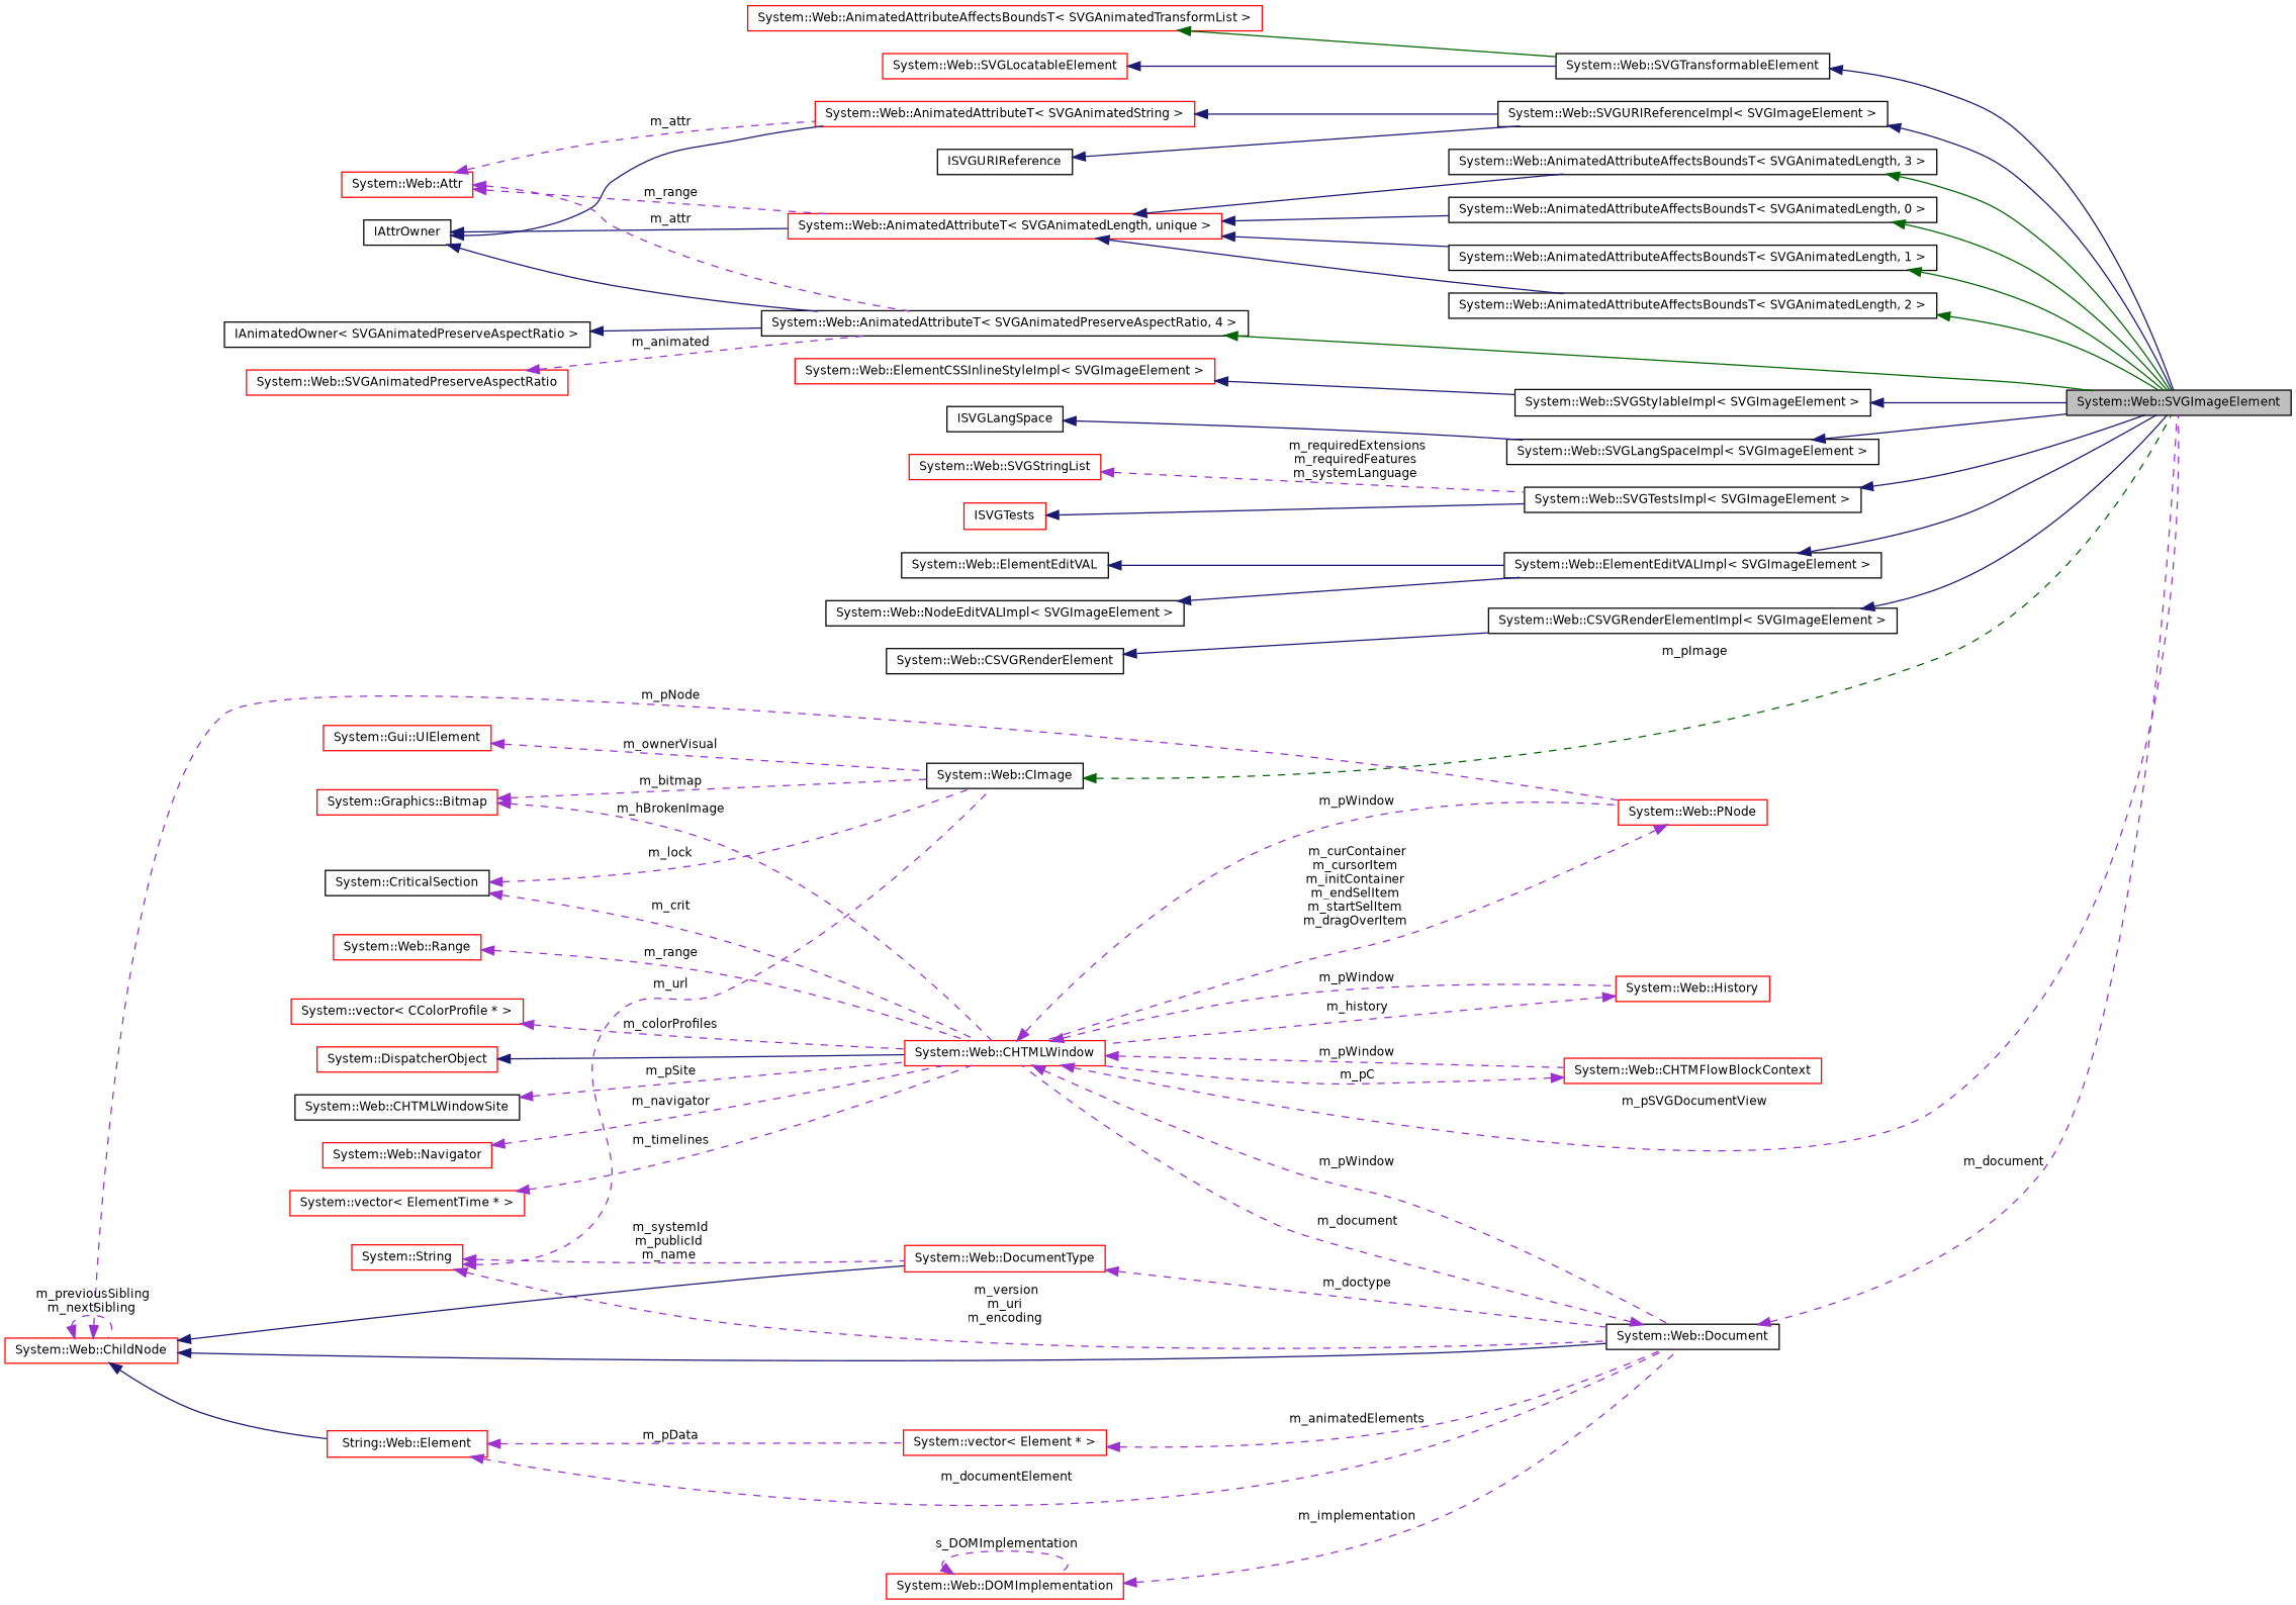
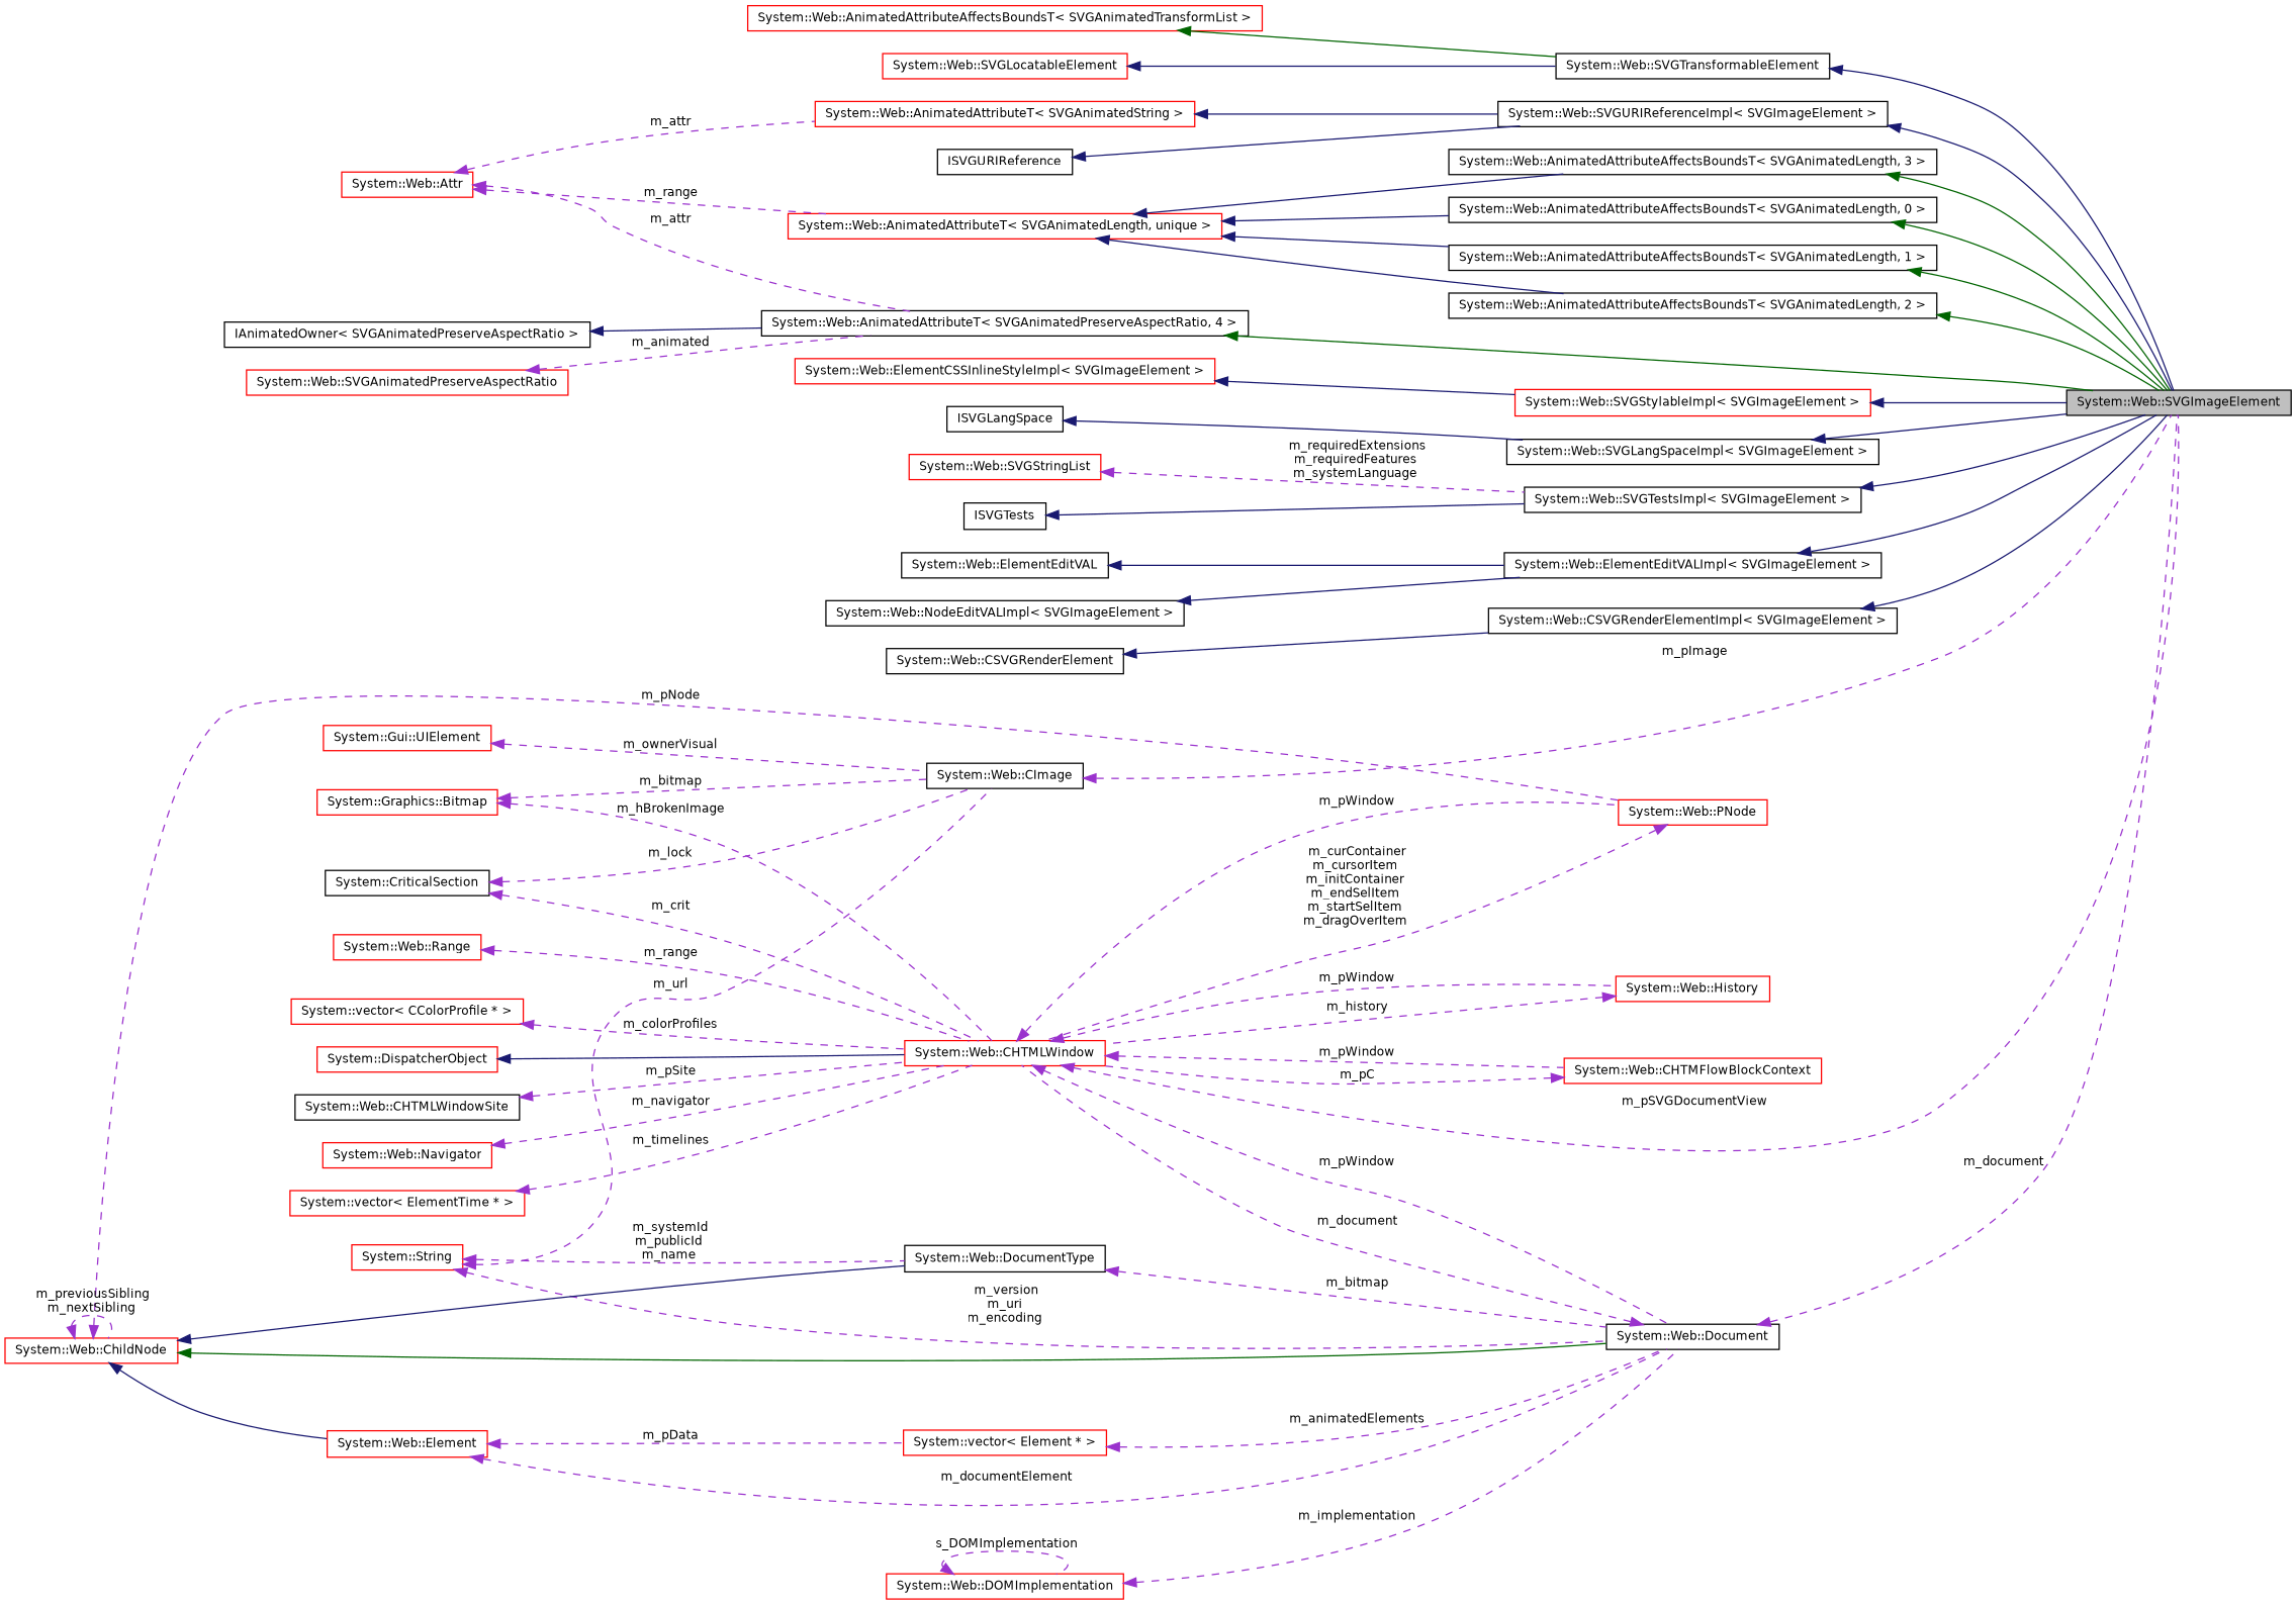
  digraph {
    rankdir=LR
    node [color=black fillcolor=white fontname=Helvetica fontsize=10 shape=record style=filled]
    edge [color=darkorchid3 dir=back fontname=Helvetica fontsize=10 labelfontname=Helvetica labelfontsize=10 style=dashed]
    n1 [fillcolor=grey75 fontcolor=black height=0.2 label="System::Web::SVGImageElement" width=0.4]
    n2 [height=0.2 label="System::Web::SVGTransformableElement" width=0.4]
    n3 [color=red height=0.2 label="System::Web::SVGLocatableElement" width=0.4]
    n4 [color=red height=0.2 label="System::Web::AnimatedAttributeAffectsBoundsT\< SVGAnimatedTransformList \>" width=0.4]
    n5 [height=0.2 label="System::Web::SVGURIReferenceImpl\< SVGImageElement \>" width=0.4]
    n6 [height=0.2 label=ISVGURIReference width=0.4]
    n7 [color=red height=0.2 label="System::Web::AnimatedAttributeT\< SVGAnimatedString \>" width=0.4]
-   n8 [height=0.2 label=IAttrOwner width=0.4]
    n9 [color=red height=0.2 label="System::Web::AnimatedAttributeT\< SVGAnimatedLength, unique \>" width=0.4]
    n10 [height=0.2 label="System::Web::AnimatedAttributeT\< SVGAnimatedPreserveAspectRatio, 4 \>" width=0.4]
    n11 [height=0.2 label="System::Web::AnimatedAttributeAffectsBoundsT\< SVGAnimatedLength, 0 \>" width=0.4]
    n12 [height=0.2 label="System::Web::AnimatedAttributeAffectsBoundsT\< SVGAnimatedLength, 1 \>" width=0.4]
    n13 [height=0.2 label="System::Web::AnimatedAttributeAffectsBoundsT\< SVGAnimatedLength, 2 \>" width=0.4]
    n14 [height=0.2 label="System::Web::AnimatedAttributeAffectsBoundsT\< SVGAnimatedLength, 3 \>" width=0.4]
    n15 [color=red height=0.2 label="System::Web::Attr" width=0.4]
-   n16 [height=0.2 label="System::Web::SVGStylableImpl\< SVGImageElement \>" width=0.4]
+   n16 [color=red height=0.2 label="System::Web::SVGStylableImpl\< SVGImageElement \>" width=0.4]
    n17 [color=red height=0.2 label="System::Web::ElementCSSInlineStyleImpl\< SVGImageElement \>" width=0.4]
    n18 [height=0.2 label="System::Web::SVGLangSpaceImpl\< SVGImageElement \>" width=0.4]
    n19 [height=0.2 label=ISVGLangSpace width=0.4]
    n20 [height=0.2 label="System::Web::SVGTestsImpl\< SVGImageElement \>" width=0.4]
-   n21 [color=red height=0.2 label=ISVGTests width=0.4]
+   n21 [height=0.2 label=ISVGTests width=0.4]
    n22 [color=red height=0.2 label="System::Web::SVGStringList" width=0.4]
    n23 [height=0.2 label="System::Web::ElementEditVALImpl\< SVGImageElement \>" width=0.4]
    n24 [height=0.2 label="System::Web::NodeEditVALImpl\< SVGImageElement \>" width=0.4]
    n25 [height=0.2 label="System::Web::ElementEditVAL" width=0.4]
    n26 [height=0.2 label="System::Web::CSVGRenderElementImpl\< SVGImageElement \>" width=0.4]
    n27 [height=0.2 label="System::Web::CSVGRenderElement" width=0.4]
    n28 [height=0.2 label="IAnimatedOwner\< SVGAnimatedPreserveAspectRatio \>" width=0.4]
    n29 [color=red height=0.2 label="System::Web::SVGAnimatedPreserveAspectRatio" width=0.4]
    n30 [height=0.2 label="System::Web::CImage" width=0.4]
    n31 [height=0.2 label="System::CriticalSection" width=0.4]
    n32 [color=red height=0.2 label="System::Web::CHTMLWindow" width=0.4]
    n33 [height=0.2 label="System::Web::Document" width=0.4]
    n34 [color=red height=0.2 label="System::Web::PNode" width=0.4]
    n35 [color=red height=0.2 label="System::Web::History" width=0.4]
    n36 [color=red height=0.2 label="System::Web::CHTMFlowBlockContext" width=0.4]
    n37 [color=red height=0.2 label="System::String" width=0.4]
-   n38 [color=red height=0.2 label="System::Web::DocumentType" width=0.4]
+   n38 [height=0.2 label="System::Web::DocumentType" width=0.4]
    n39 [color=red height=0.2 label="System::Graphics::Bitmap" width=0.4]
    n40 [color=red height=0.2 label="System::Web::ChildNode" width=0.4]
-   n41 [color=red height=0.2 label="String::Web::Element" width=0.4]
+   n41 [color=red height=0.2 label="System::Web::Element" width=0.4]
    n42 [color=red height=0.2 label="System::vector\< Element * \>" width=0.4]
    n43 [color=red height=0.2 label="System::Web::DOMImplementation" width=0.4]
    n44 [color=red height=0.2 label="System::DispatcherObject" width=0.4]
    n45 [height=0.2 label="System::Web::CHTMLWindowSite" width=0.4]
    n46 [color=red height=0.2 label="System::Web::Navigator" width=0.4]
    n47 [color=red height=0.2 label="System::Gui::UIElement" width=0.4]
    n48 [color=red height=0.2 label="System::vector\< ElementTime * \>" width=0.4]
    n49 [color=red height=0.2 label="System::Web::Range" width=0.4]
    n50 [color=red height=0.2 label="System::vector\< CColorProfile * \>" width=0.4]
    n2 -> n1 [color=midnightblue style=solid]
    n3 -> n2 [color=midnightblue style=solid]
    n4 -> n2 [color=darkgreen style=solid]
    n5 -> n1 [color=midnightblue style=solid]
    n6 -> n5 [color=midnightblue style=solid]
    n7 -> n5 [color=midnightblue style=solid]
-   n8 -> n7 [color=midnightblue style=solid]
-   n8 -> n9 [color=midnightblue style=solid]
-   n8 -> n10 [color=midnightblue style=solid]
    n9 -> n11 [color=midnightblue style=solid]
    n9 -> n12 [color=midnightblue style=solid]
    n9 -> n13 [color=midnightblue style=solid]
    n9 -> n14 [color=midnightblue style=solid]
    n10 -> n1 [color=darkgreen style=solid]
    n11 -> n1 [color=darkgreen style=solid]
    n12 -> n1 [color=darkgreen style=solid]
    n13 -> n1 [color=darkgreen style=solid]
    n14 -> n1 [color=darkgreen style=solid]
    n15 -> n7 [label=" m_attr"]
    n15 -> n9 [label=" m_range"]
    n15 -> n10 [label=" m_attr"]
    n16 -> n1 [color=midnightblue style=solid]
    n17 -> n16 [color=midnightblue style=solid]
    n18 -> n1 [color=midnightblue style=solid]
    n19 -> n18 [color=midnightblue style=solid]
    n20 -> n1 [color=midnightblue style=solid]
    n21 -> n20 [color=midnightblue style=solid]
    n22 -> n20 [label=" m_requiredExtensions\nm_requiredFeatures\nm_systemLanguage"]
    n23 -> n1 [color=midnightblue style=solid]
    n24 -> n23 [color=midnightblue style=solid]
    n25 -> n23 [color=midnightblue style=solid]
    n26 -> n1 [color=midnightblue style=solid]
    n27 -> n26 [color=midnightblue style=solid]
    n28 -> n10 [color=midnightblue style=solid]
    n29 -> n10 [label=" m_animated"]
-   n30 -> n1 [color=darkgreen label=" m_pImage"]
+   n30 -> n1 [label=" m_pImage"]
    n31 -> n30 [label=" m_lock"]
    n31 -> n32 [label=" m_crit"]
    n32 -> n1 [label=" m_pSVGDocumentView"]
    n32 -> n33 [label=" m_pWindow"]
    n32 -> n34 [label=" m_pWindow"]
    n32 -> n35 [label=" m_pWindow"]
    n32 -> n36 [label=" m_pWindow"]
    n33 -> n1 [label=" m_document"]
    n33 -> n32 [label=" m_document"]
    n34 -> n32 [label=" m_curContainer\nm_cursorItem\nm_initContainer\nm_endSelItem\nm_startSelItem\nm_dragOverItem"]
    n35 -> n32 [label=" m_history"]
    n36 -> n32 [label=" m_pC"]
    n37 -> n30 [label=" m_url"]
    n37 -> n33 [label=" m_version\nm_uri\nm_encoding"]
    n37 -> n38 [label=" m_systemId\nm_publicId\nm_name"]
-   n38 -> n33 [label=" m_doctype"]
+   n38 -> n33 [label=" m_bitmap"]
    n39 -> n30 [label=" m_bitmap"]
    n39 -> n32 [label=" m_hBrokenImage"]
-   n40 -> n33 [color=midnightblue style=solid]
+   n40 -> n33 [color=darkgreen style=solid]
    n40 -> n34 [label=" m_pNode"]
    n40 -> n38 [color=midnightblue style=solid]
    n40 -> n40 [label=" m_previousSibling\nm_nextSibling"]
    n40 -> n41 [color=midnightblue style=solid]
    n41 -> n33 [label=" m_documentElement"]
    n41 -> n42 [label=" m_pData"]
    n42 -> n33 [label=" m_animatedElements"]
    n43 -> n33 [label=" m_implementation"]
    n43 -> n43 [label=" s_DOMImplementation"]
    n44 -> n32 [color=midnightblue style=solid]
    n45 -> n32 [label=" m_pSite"]
    n46 -> n32 [label=" m_navigator"]
    n47 -> n30 [label=" m_ownerVisual"]
    n48 -> n32 [label=" m_timelines"]
    n49 -> n32 [label=" m_range"]
    n50 -> n32 [label=" m_colorProfiles"]
  }
